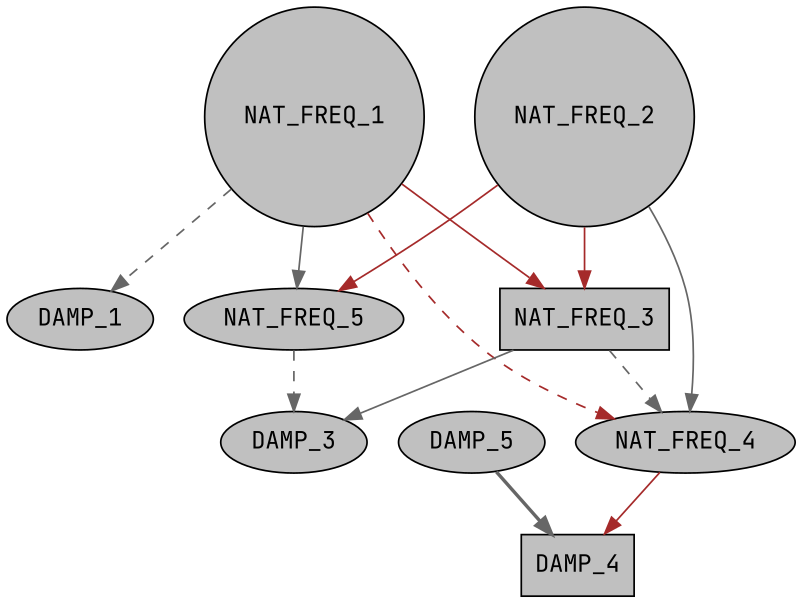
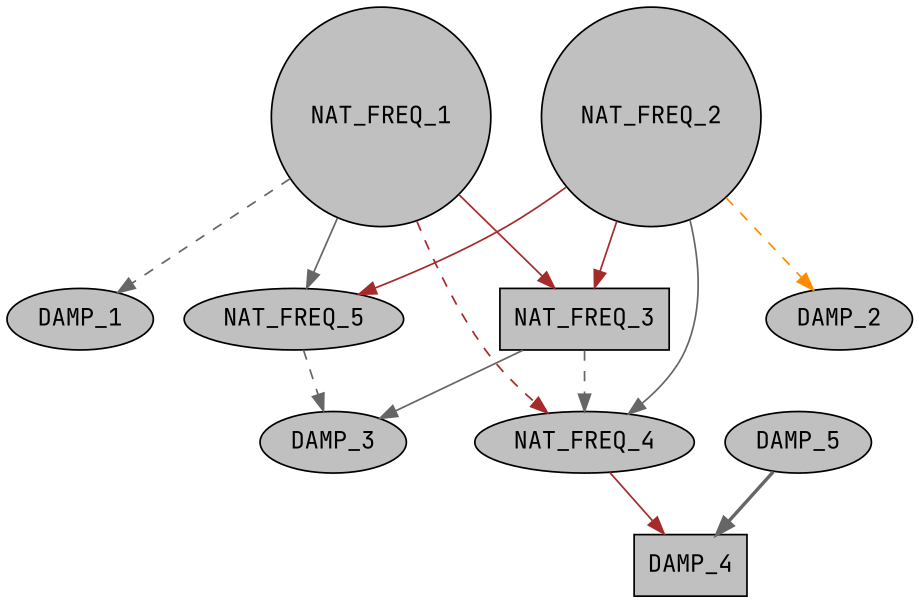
  strict digraph {
    fontname="JetBrains Mono"
    node [fillcolor=gray fontname="JetBrains Mono" shape=ellipse style=filled]
    edge [color=gray40 fontname="JetBrains Mono" style=solid]
    NAT_FREQ_1 [shape=circle]
    NAT_FREQ_3 [shape=box]
    NAT_FREQ_4
    NAT_FREQ_5
    DAMP_1
    DAMP_3
    DAMP_4 [shape=box]
    DAMP_5
    NAT_FREQ_2 [shape=circle]
+   DAMP_2
    NAT_FREQ_1 -> NAT_FREQ_3 [color=brown]
    NAT_FREQ_1 -> NAT_FREQ_4 [color=brown style=dashed]
    NAT_FREQ_1 -> NAT_FREQ_5
    NAT_FREQ_1 -> DAMP_1 [style=dashed]
    NAT_FREQ_3 -> NAT_FREQ_4 [style=dashed]
    NAT_FREQ_3 -> DAMP_3
    NAT_FREQ_4 -> DAMP_4 [color=brown]
    NAT_FREQ_5 -> DAMP_3 [style=dashed]
    DAMP_5 -> DAMP_4 [style=bold]
    NAT_FREQ_2 -> NAT_FREQ_3 [color=brown]
    NAT_FREQ_2 -> NAT_FREQ_4
    NAT_FREQ_2 -> NAT_FREQ_5 [color=brown]
+   NAT_FREQ_2 -> DAMP_2 [color=darkorange style=dashed]
  }
